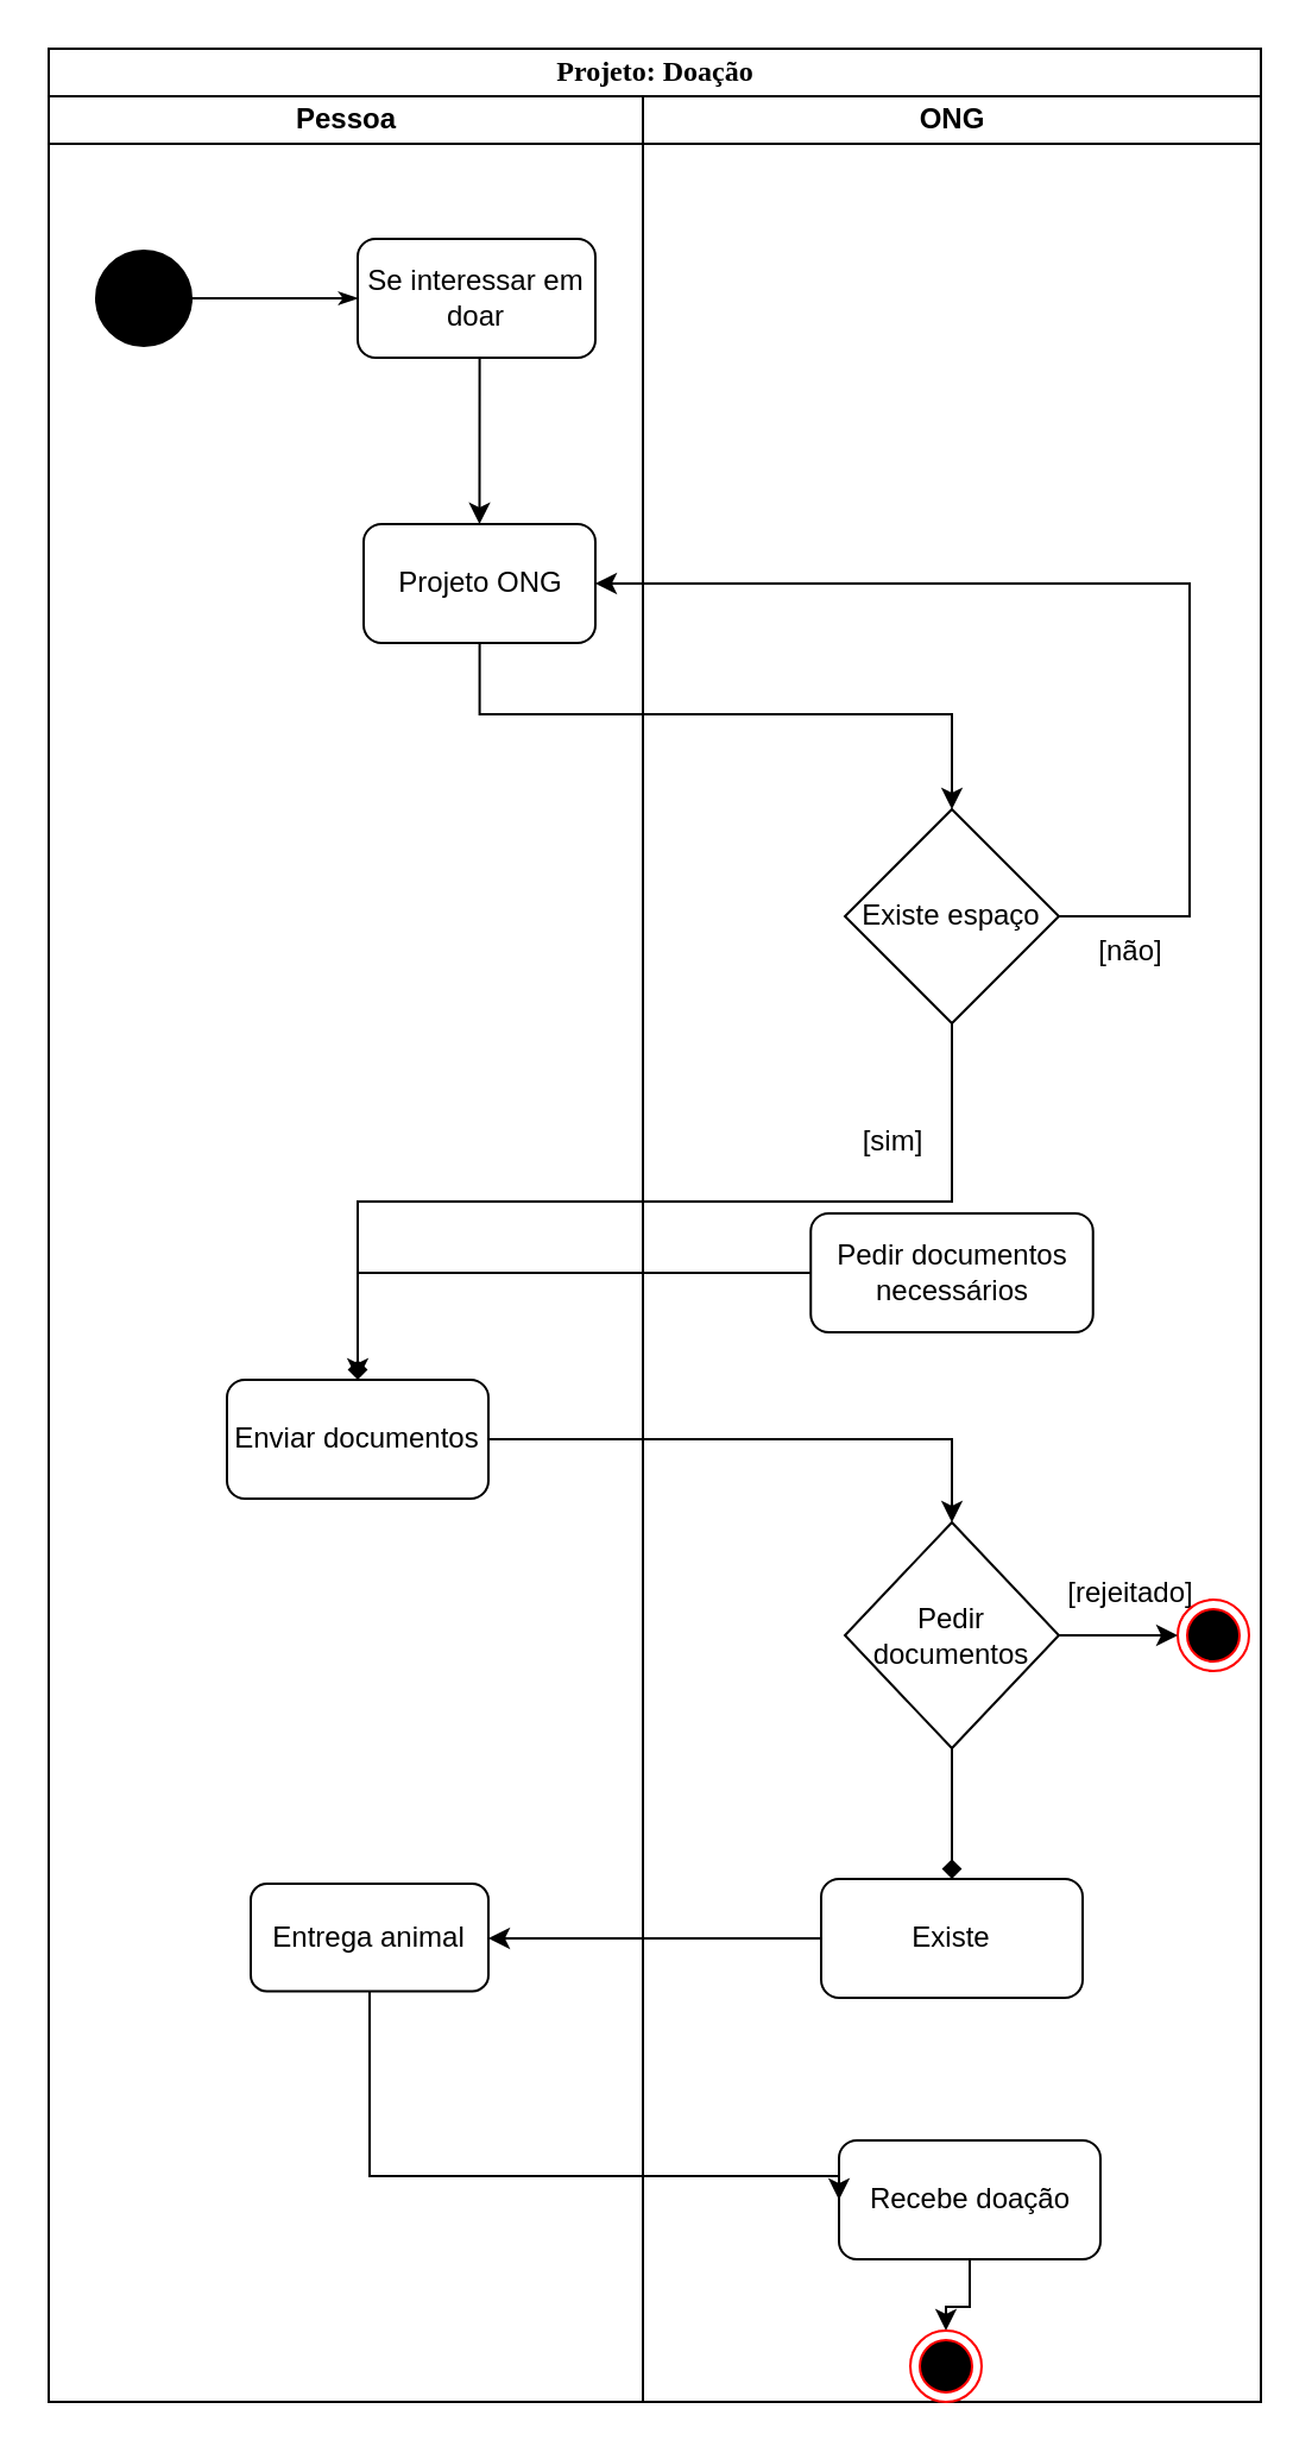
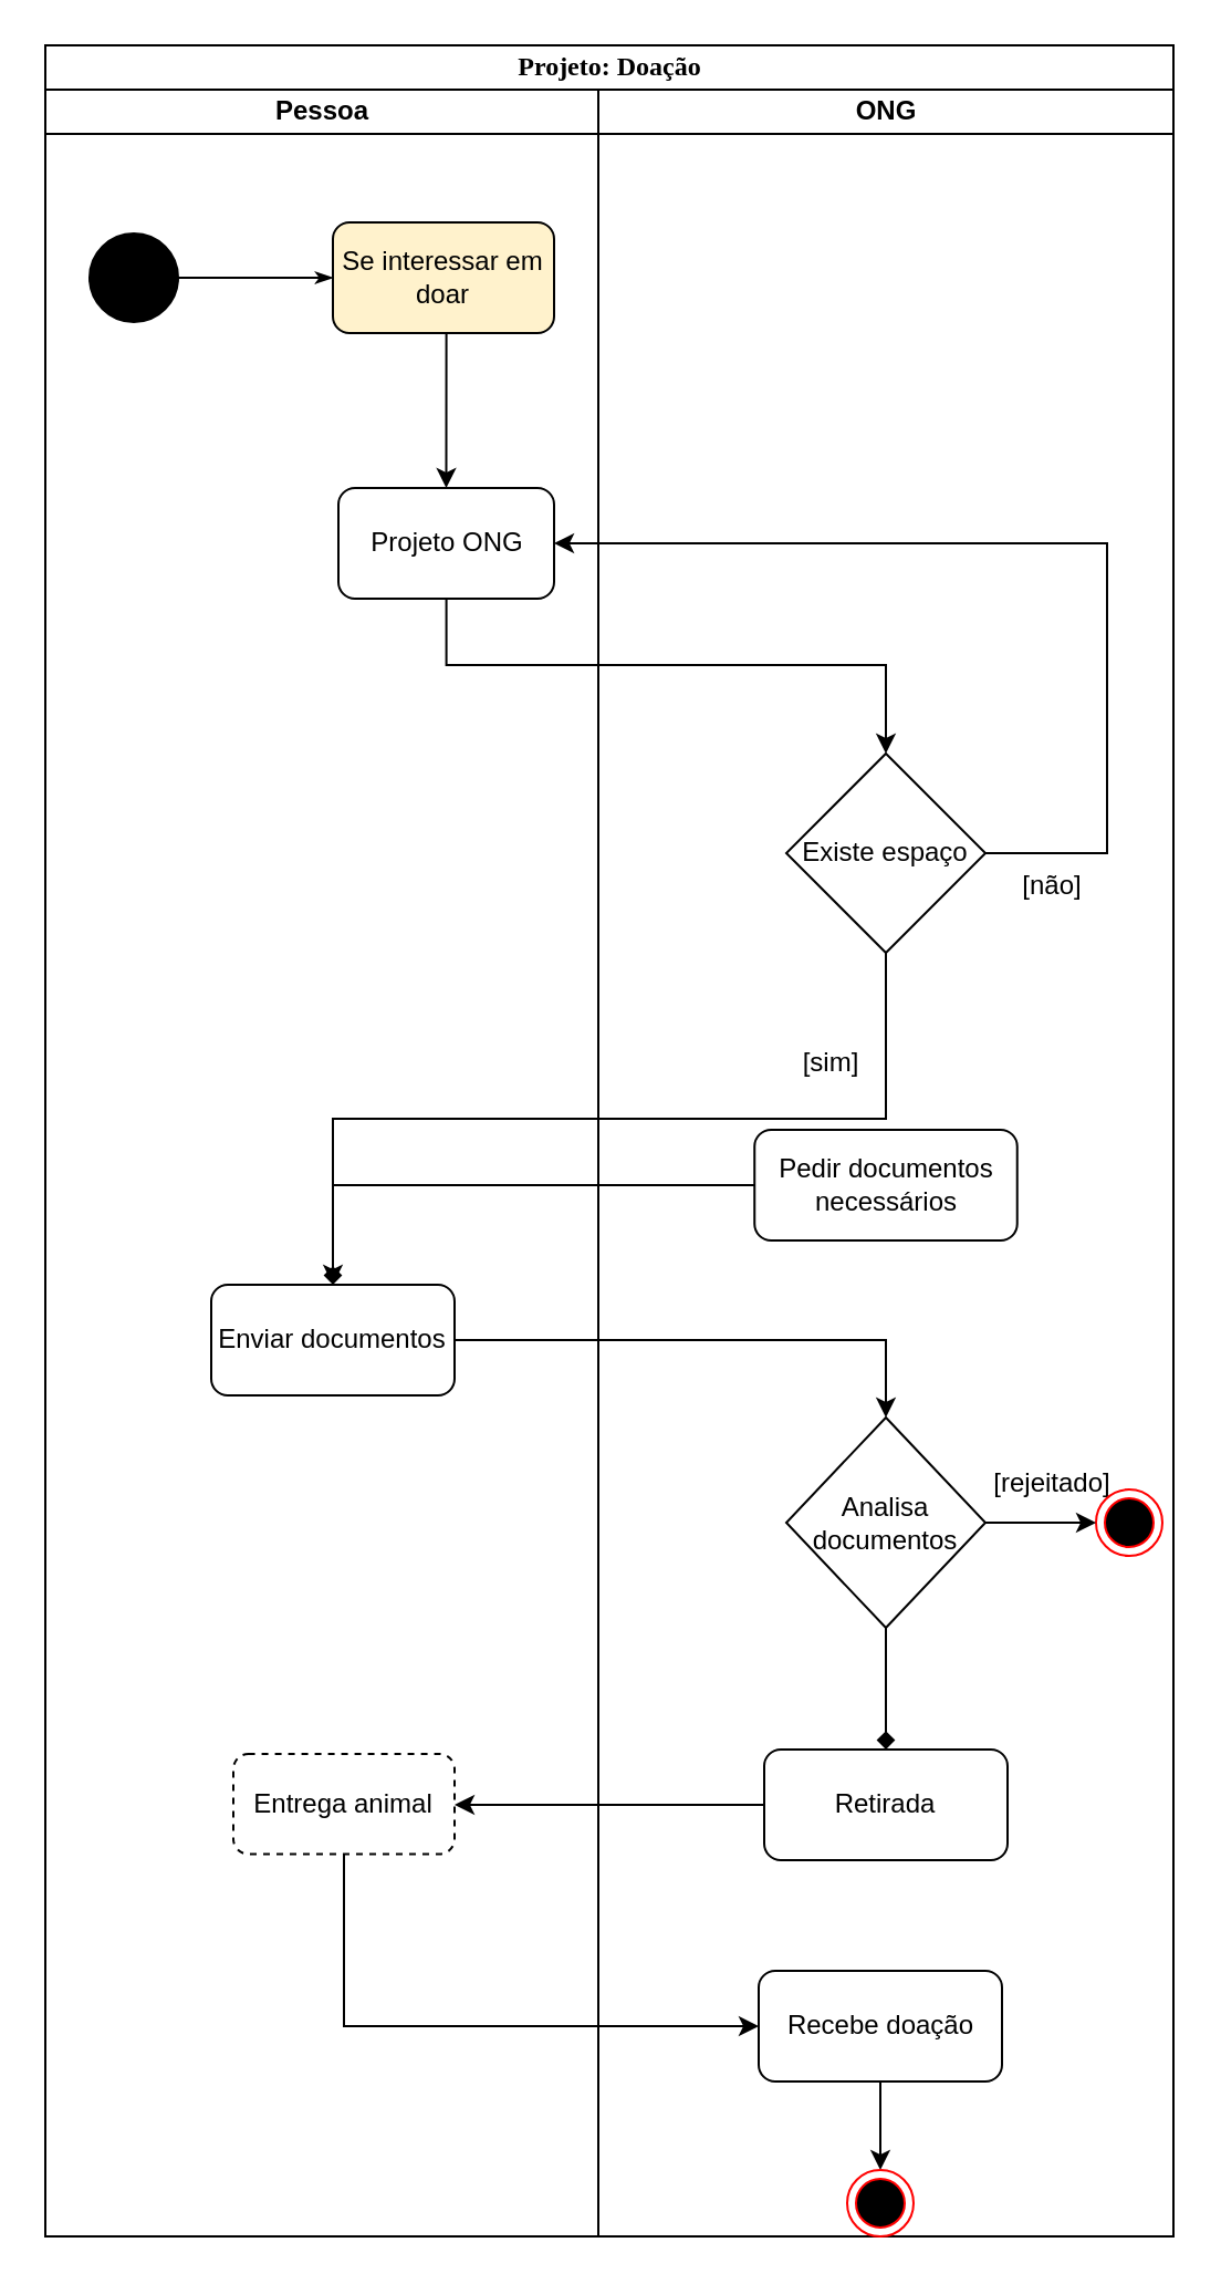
  <mxCell id="0" />
  <mxCell id="1" parent="0" />
  <mxCell id="2" value="Projeto: Doação" style="swimlane;html=1;childLayout=stackLayout;startSize=20;rounded=0;shadow=0;comic=0;labelBackgroundColor=none;strokeWidth=1;fontFamily=Verdana;fontSize=12;align=center;" parent="1" vertex="1"><mxGeometry x="20" y="20" width="510" height="990" as="geometry" /></mxCell>
  <mxCell id="3" value="Pessoa" style="swimlane;html=1;startSize=20;" parent="2" vertex="1"><mxGeometry y="20" width="250" height="970" as="geometry" /></mxCell>
  <mxCell id="4" value="" style="ellipse;whiteSpace=wrap;html=1;rounded=0;shadow=0;comic=0;labelBackgroundColor=none;strokeWidth=1;fillColor=#000000;fontFamily=Verdana;fontSize=12;align=center;" parent="3" vertex="1"><mxGeometry x="20" y="65" width="40" height="40" as="geometry" /></mxCell>
  <mxCell id="5" style="edgeStyle=orthogonalEdgeStyle;rounded=0;html=1;labelBackgroundColor=none;startArrow=none;startFill=0;startSize=5;endArrow=classicThin;endFill=1;endSize=5;jettySize=auto;orthogonalLoop=1;strokeWidth=1;fontFamily=Verdana;fontSize=12" parent="3" source="4" edge="1"><mxGeometry relative="1" as="geometry"><mxPoint x="130" y="85" as="targetPoint" /></mxGeometry></mxCell>
  <mxCell id="6" value="Enviar documentos" style="rounded=1;whiteSpace=wrap;html=1;" parent="3" vertex="1"><mxGeometry x="75" y="540" width="110" height="50" as="geometry" /></mxCell>
- <mxCell id="7" value="Entrega animal" style="rounded=1;whiteSpace=wrap;html=1;" parent="3" vertex="1"><mxGeometry x="85" y="752" width="100" height="45.25" as="geometry" /></mxCell>
- <mxCell id="8" value="Se interessar em doar" style="rounded=1;whiteSpace=wrap;html=1;" parent="3" vertex="1"><mxGeometry x="130" y="60" width="100" height="50" as="geometry" /></mxCell>
+ <mxCell id="7" value="Entrega animal" style="rounded=1;whiteSpace=wrap;html=1;dashed=1;" parent="3" vertex="1"><mxGeometry x="85" y="752" width="100" height="45.25" as="geometry" /></mxCell>
+ <mxCell id="8" value="Se interessar em doar" style="rounded=1;whiteSpace=wrap;html=1;fillColor=#fff2cc;" parent="3" vertex="1"><mxGeometry x="130" y="60" width="100" height="50" as="geometry" /></mxCell>
  <mxCell id="9" value="Projeto ONG" style="rounded=1;whiteSpace=wrap;html=1;" parent="3" vertex="1"><mxGeometry x="132.5" y="180" width="97.5" height="50" as="geometry" /></mxCell>
  <mxCell id="10" style="edgeStyle=orthogonalEdgeStyle;rounded=0;orthogonalLoop=1;jettySize=auto;html=1;entryX=0.5;entryY=0;entryDx=0;entryDy=0;exitX=0.5;exitY=1;exitDx=0;exitDy=0;" parent="3" edge="1"><mxGeometry relative="1" as="geometry"><mxPoint x="180" y="110" as="sourcePoint" /><mxPoint x="181.25" y="180" as="targetPoint" /><Array as="points"><mxPoint x="181" y="110" /></Array></mxGeometry></mxCell>
  <mxCell id="11" style="edgeStyle=orthogonalEdgeStyle;rounded=0;orthogonalLoop=1;jettySize=auto;html=1;endArrow=diamond;" parent="2" source="20" target="6" edge="1"><mxGeometry relative="1" as="geometry" /></mxCell>
  <mxCell id="12" style="edgeStyle=orthogonalEdgeStyle;rounded=0;orthogonalLoop=1;jettySize=auto;html=1;" parent="2" source="6" target="21" edge="1"><mxGeometry relative="1" as="geometry" /></mxCell>
  <mxCell id="13" style="edgeStyle=orthogonalEdgeStyle;rounded=0;orthogonalLoop=1;jettySize=auto;html=1;exitX=0;exitY=0.5;exitDx=0;exitDy=0;" parent="2" source="22" target="7" edge="1"><mxGeometry relative="1" as="geometry"><mxPoint x="135" y="935.25" as="targetPoint" /><mxPoint x="338" y="1012.63" as="sourcePoint" /><Array as="points"><mxPoint x="260" y="795" /><mxPoint x="260" y="795" /></Array></mxGeometry></mxCell>
  <mxCell id="14" value="ONG" style="swimlane;html=1;startSize=20;" parent="2" vertex="1"><mxGeometry x="250" y="20" width="260" height="970" as="geometry" /></mxCell>
  <mxCell id="15" style="edgeStyle=orthogonalEdgeStyle;rounded=0;orthogonalLoop=1;jettySize=auto;html=1;endArrow=diamond;" parent="14" source="21" target="22" edge="1"><mxGeometry relative="1" as="geometry"><mxPoint x="125" y="900" as="targetPoint" /></mxGeometry></mxCell>
  <mxCell id="16" style="edgeStyle=orthogonalEdgeStyle;rounded=0;orthogonalLoop=1;jettySize=auto;html=1;" parent="14" source="23" target="18" edge="1"><mxGeometry relative="1" as="geometry"><mxPoint x="120" y="1220" as="targetPoint" /></mxGeometry></mxCell>
  <mxCell id="17" value="[sim]" style="text;html=1;align=center;verticalAlign=middle;resizable=0;points=[];autosize=1;" parent="14" vertex="1"><mxGeometry x="85" y="430" width="40" height="20" as="geometry" /></mxCell>
  <mxCell id="18" value="" style="ellipse;html=1;shape=endState;fillColor=#000000;strokeColor=#ff0000;" parent="14" vertex="1"><mxGeometry x="112.5" y="940" width="30" height="30" as="geometry" /></mxCell>
  <mxCell id="19" value="Existe espaço" style="rhombus;whiteSpace=wrap;html=1;" parent="14" vertex="1"><mxGeometry x="85" y="300" width="90" height="90" as="geometry" /></mxCell>
  <mxCell id="20" value="Pedir documentos necessários" style="rounded=1;whiteSpace=wrap;html=1;" parent="14" vertex="1"><mxGeometry x="70.62" y="470" width="118.75" height="50" as="geometry" /></mxCell>
- <mxCell id="21" value="Pedir documentos" style="rhombus;whiteSpace=wrap;html=1;" parent="14" vertex="1"><mxGeometry x="85" y="600" width="90" height="95" as="geometry" /></mxCell>
- <mxCell id="22" value="Existe" style="rounded=1;whiteSpace=wrap;html=1;" parent="14" vertex="1"><mxGeometry x="75" y="750" width="110" height="50" as="geometry" /></mxCell>
- <mxCell id="23" value="Recebe doação" style="rounded=1;whiteSpace=wrap;html=1;" parent="14" vertex="1"><mxGeometry x="82.5" y="860" width="110" height="50" as="geometry" /></mxCell>
+ <mxCell id="21" value="Analisa documentos" style="rhombus;whiteSpace=wrap;html=1;" parent="14" vertex="1"><mxGeometry x="85" y="600" width="90" height="95" as="geometry" /></mxCell>
+ <mxCell id="22" value="Retirada" style="rounded=1;whiteSpace=wrap;html=1;" parent="14" vertex="1"><mxGeometry x="75" y="750" width="110" height="50" as="geometry" /></mxCell>
+ <mxCell id="23" value="Recebe doação" style="rounded=1;whiteSpace=wrap;html=1;" parent="14" vertex="1"><mxGeometry x="72.5" y="850" width="110" height="50" as="geometry" /></mxCell>
  <mxCell id="24" value="[rejeitado]" style="text;html=1;align=center;verticalAlign=middle;resizable=0;points=[];autosize=1;" parent="14" vertex="1"><mxGeometry x="170" y="620" width="70" height="20" as="geometry" /></mxCell>
  <mxCell id="25" value="[não]" style="text;html=1;align=center;verticalAlign=middle;resizable=0;points=[];autosize=1;" parent="14" vertex="1"><mxGeometry x="185" y="350" width="40" height="20" as="geometry" /></mxCell>
  <mxCell id="26" style="edgeStyle=orthogonalEdgeStyle;rounded=0;orthogonalLoop=1;jettySize=auto;html=1;exitX=0.5;exitY=1;exitDx=0;exitDy=0;" parent="14" source="19" target="6" edge="1"><mxGeometry relative="1" as="geometry"><mxPoint x="125.5" y="505" as="targetPoint" /><mxPoint x="80" y="380" as="sourcePoint" /></mxGeometry></mxCell>
  <mxCell id="27" value="" style="ellipse;html=1;shape=endState;fillColor=#000000;strokeColor=#ff0000;" vertex="1" parent="14"><mxGeometry x="225" y="632.5" width="30" height="30" as="geometry" /></mxCell>
  <mxCell id="28" style="edgeStyle=orthogonalEdgeStyle;rounded=0;orthogonalLoop=1;jettySize=auto;html=1;entryX=0;entryY=0.5;entryDx=0;entryDy=0;" edge="1" parent="14" source="21" target="27"><mxGeometry relative="1" as="geometry"><mxPoint x="220" y="755" as="targetPoint" /></mxGeometry></mxCell>
  <mxCell id="29" style="edgeStyle=orthogonalEdgeStyle;rounded=0;orthogonalLoop=1;jettySize=auto;html=1;entryX=0.5;entryY=0;entryDx=0;entryDy=0;" edge="1" parent="2" source="9" target="19"><mxGeometry relative="1" as="geometry"><Array as="points"><mxPoint x="181" y="280" /><mxPoint x="380" y="280" /></Array></mxGeometry></mxCell>
  <mxCell id="30" style="edgeStyle=orthogonalEdgeStyle;rounded=0;orthogonalLoop=1;jettySize=auto;html=1;exitX=1;exitY=0.5;exitDx=0;exitDy=0;entryX=1;entryY=0.5;entryDx=0;entryDy=0;" edge="1" parent="2" source="19" target="9"><mxGeometry relative="1" as="geometry"><Array as="points"><mxPoint x="480" y="365" /><mxPoint x="480" y="225" /></Array></mxGeometry></mxCell>
  <mxCell id="31" style="edgeStyle=orthogonalEdgeStyle;rounded=0;orthogonalLoop=1;jettySize=auto;html=1;entryX=0;entryY=0.5;entryDx=0;entryDy=0;" parent="2" source="7" target="23" edge="1"><mxGeometry relative="1" as="geometry"><mxPoint x="135" y="890" as="targetPoint" /><Array as="points"><mxPoint x="135" y="895" /></Array></mxGeometry></mxCell>
